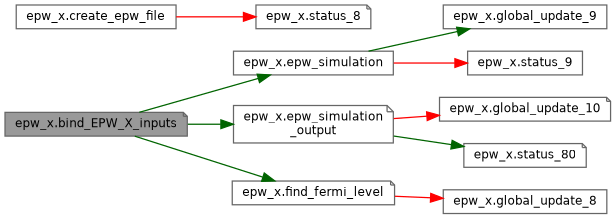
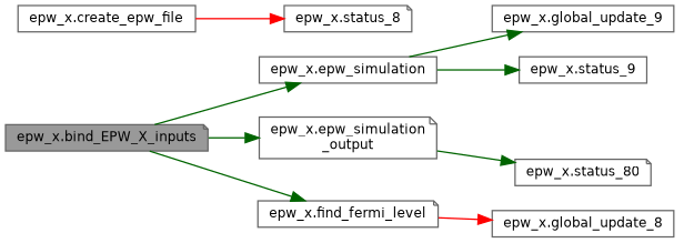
  digraph {
    rankdir=LR
    node [color=grey40 fillcolor=white fontname=Helvetica fontsize=10 shape=note style=filled]
    edge [color=darkgreen fontname=Helvetica fontsize=10 labelfontname=Helvetica labelfontsize=10 style=solid]
    n1 [color=gray40 fillcolor=grey60 fontcolor=black height=0.2 label="epw_x.bind_EPW_X_inputs" width=0.4]
    n2 [height=0.2 label="epw_x.epw_simulation" shape=box width=0.4]
    n3 [height=0.2 label="epw_x.epw_simulation\l_output" width=0.4]
    n4 [height=0.2 label="epw_x.find_fermi_level" width=0.4]
    n5 [height=0.2 label="epw_x.create_epw_file" shape=box width=0.4]
    n6 [height=0.2 label="epw_x.status_8" width=0.4]
    n7 [height=0.2 label="epw_x.global_update_9" shape=box width=0.4]
    n8 [height=0.2 label="epw_x.status_9" shape=box width=0.4]
-   n9 [height=0.2 label="epw_x.global_update_10" width=0.4]
    n10 [height=0.2 label="epw_x.status_80" width=0.4]
    n11 [height=0.2 label="epw_x.global_update_8" shape=box width=0.4]
    n1 -> n2
    n1 -> n3
    n1 -> n4
    n2 -> n7
-   n2 -> n8 [color=red]
-   n3 -> n9 [color=red]
+   n2 -> n8
    n3 -> n10
    n4 -> n11 [color=red]
    n5 -> n6 [color=red]
  }
